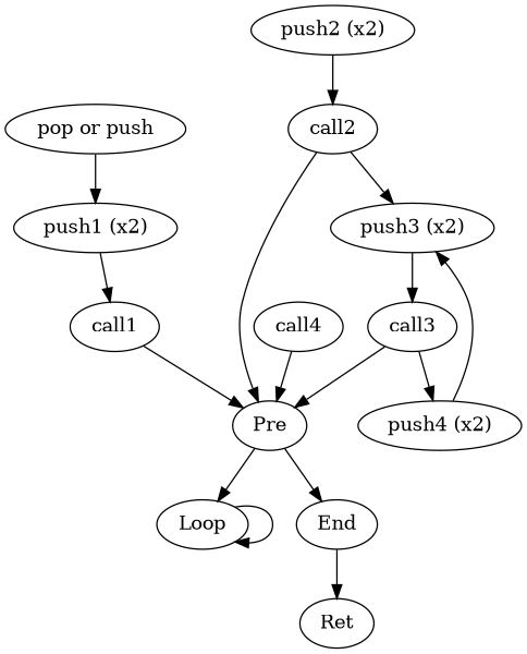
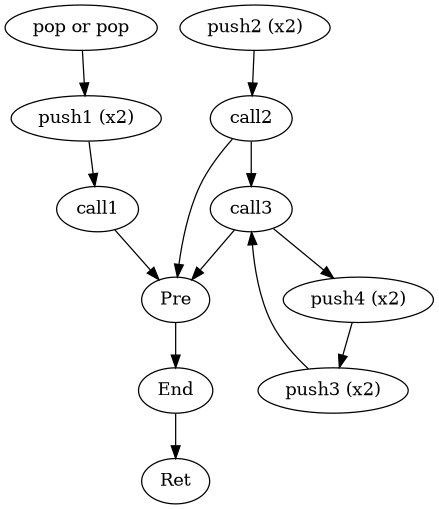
  digraph {
    fontname="DejaVu Serif"
    node [cond="opcode is push" fontname="DejaVu Serif"]
    edge [fontname="DejaVu Serif"]
-   n1 [cond="opcode is pop or opcode is push" label="pop or push"]
+   n1 [cond="opcode is pop or opcode is push" label="pop or pop"]
    n2 [label="push1 (x2)" maxrepeat=2 minrepeat=2]
    n3 [cond="opcode is call" label=call1]
    n4 [cond=true label=Pre maxrepeat=4 minrepeat=2]
    n5 [label="push2 (x2)" maxrepeat=2 minrepeat=2]
    n6 [cond="opcode is call" label=call2]
-   n7 [cond=true getid=loop label=Loop maxrepeat=12 minrepeat=3]
    n8 [cond=true label=End lazyrepeat=true maxrepeat=2 minrepeat=0]
    n9 [label="push3 (x2)" maxrepeat=2 minrepeat=2]
    n10 [cond="opcode is call" label=call3]
    n11 [label="push4 (x2)" maxrepeat=2 minrepeat=2]
-   n12 [cond="opcode is call" label=call4]
    n13 [cond="opcode beginswith ret" label=Ret]
    n1 -> n2
    n2 -> n3
    n3 -> n4 [childnumber=2]
-   n4 -> n7 [childnumber=1]
    n4 -> n8 [childnumber=2]
    n5 -> n6
    n6 -> n4 [childnumber=2]
-   n6 -> n9
-   n7 -> n7 [childnumber=2]
+   n6 -> n10
    n8 -> n13
    n9 -> n10
    n10 -> n4 [childnumber=2]
    n10 -> n11
    n11 -> n9
-   n12 -> n4 [childnumber=2]
  }
